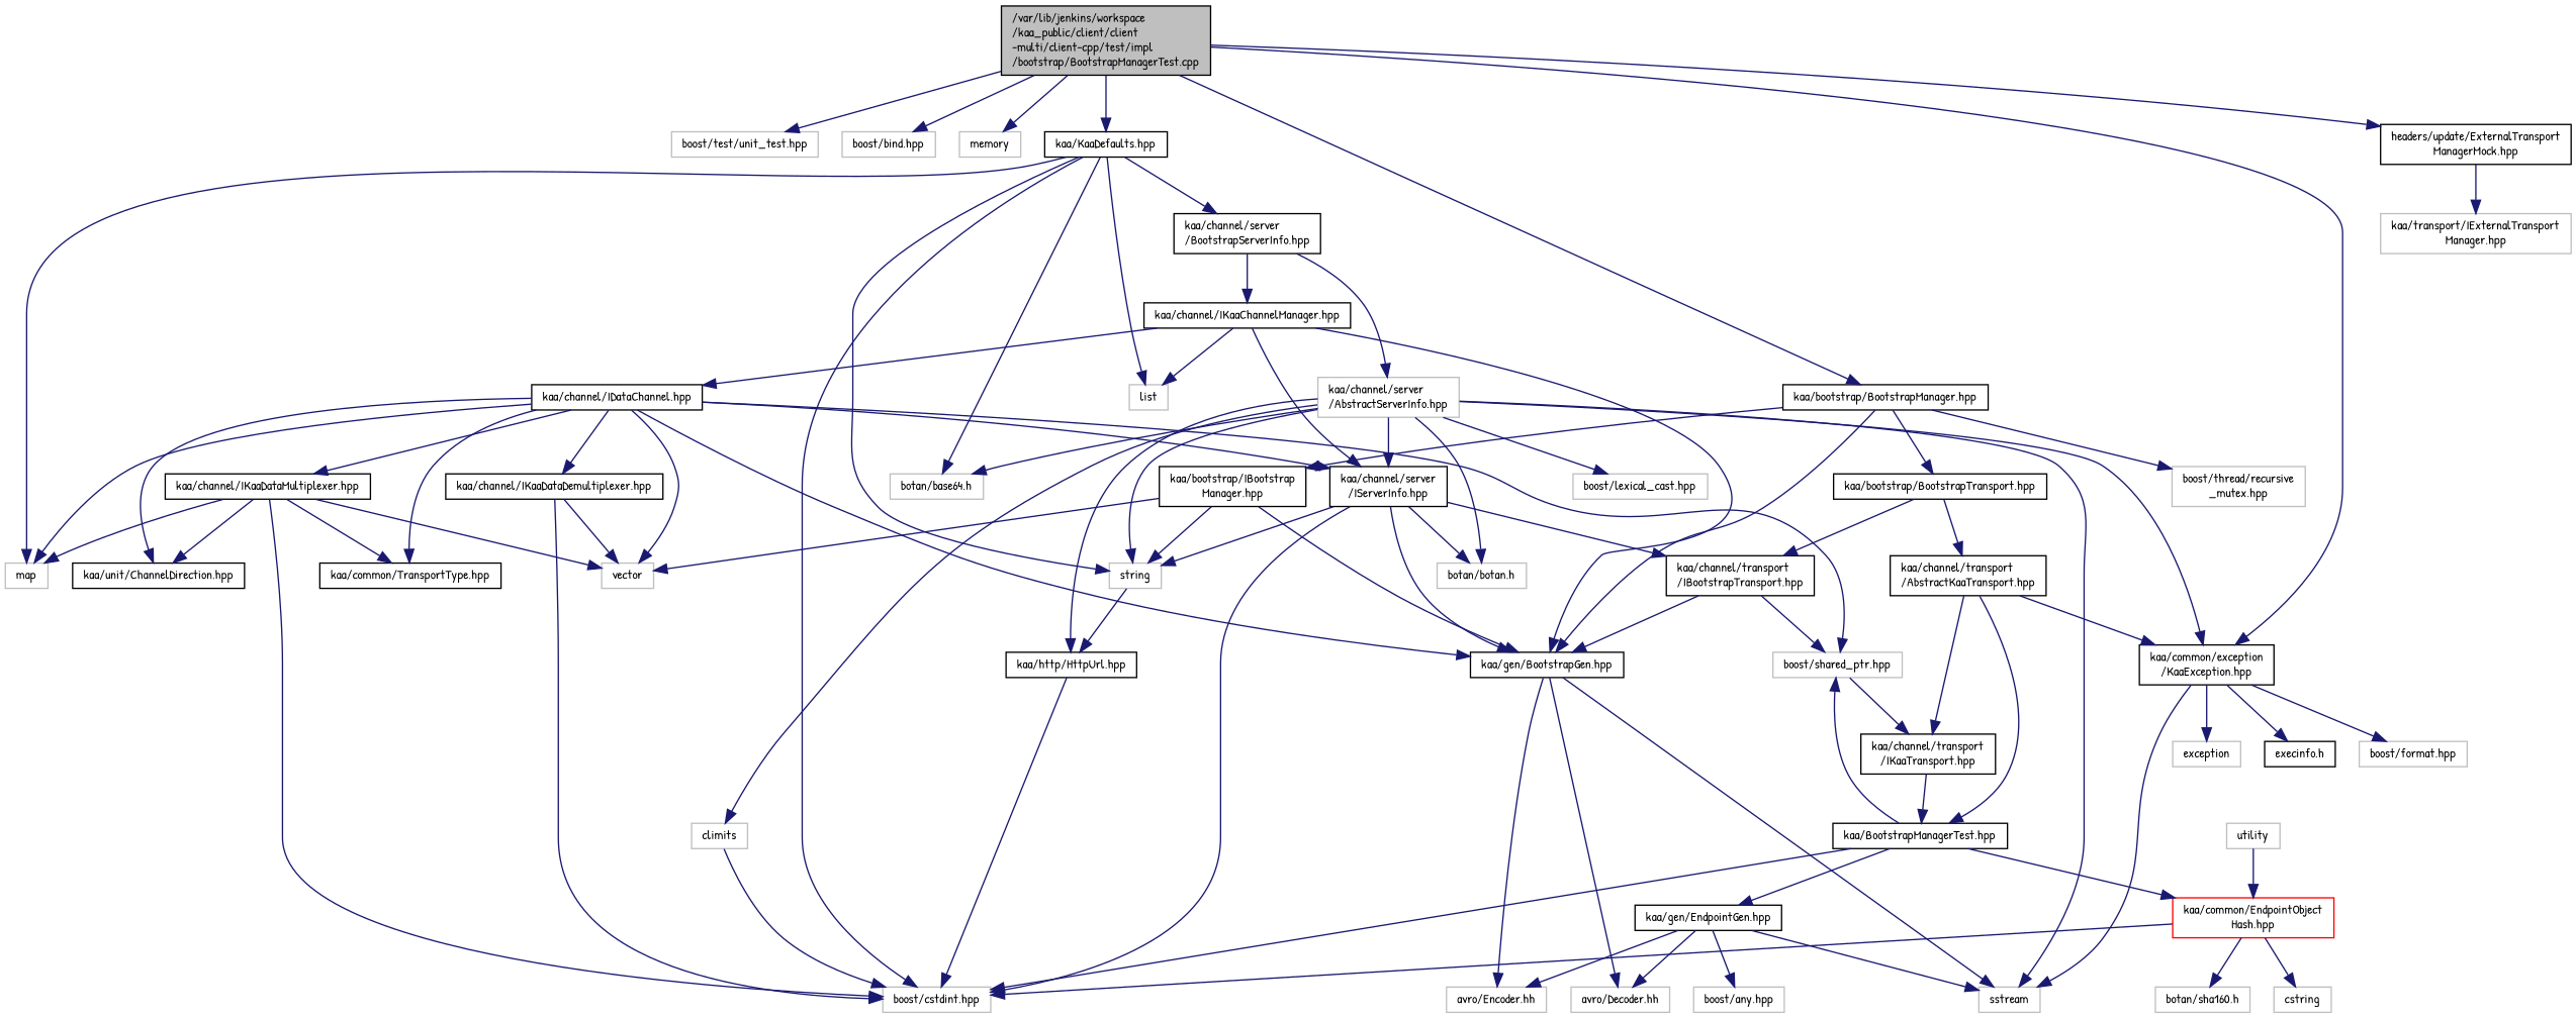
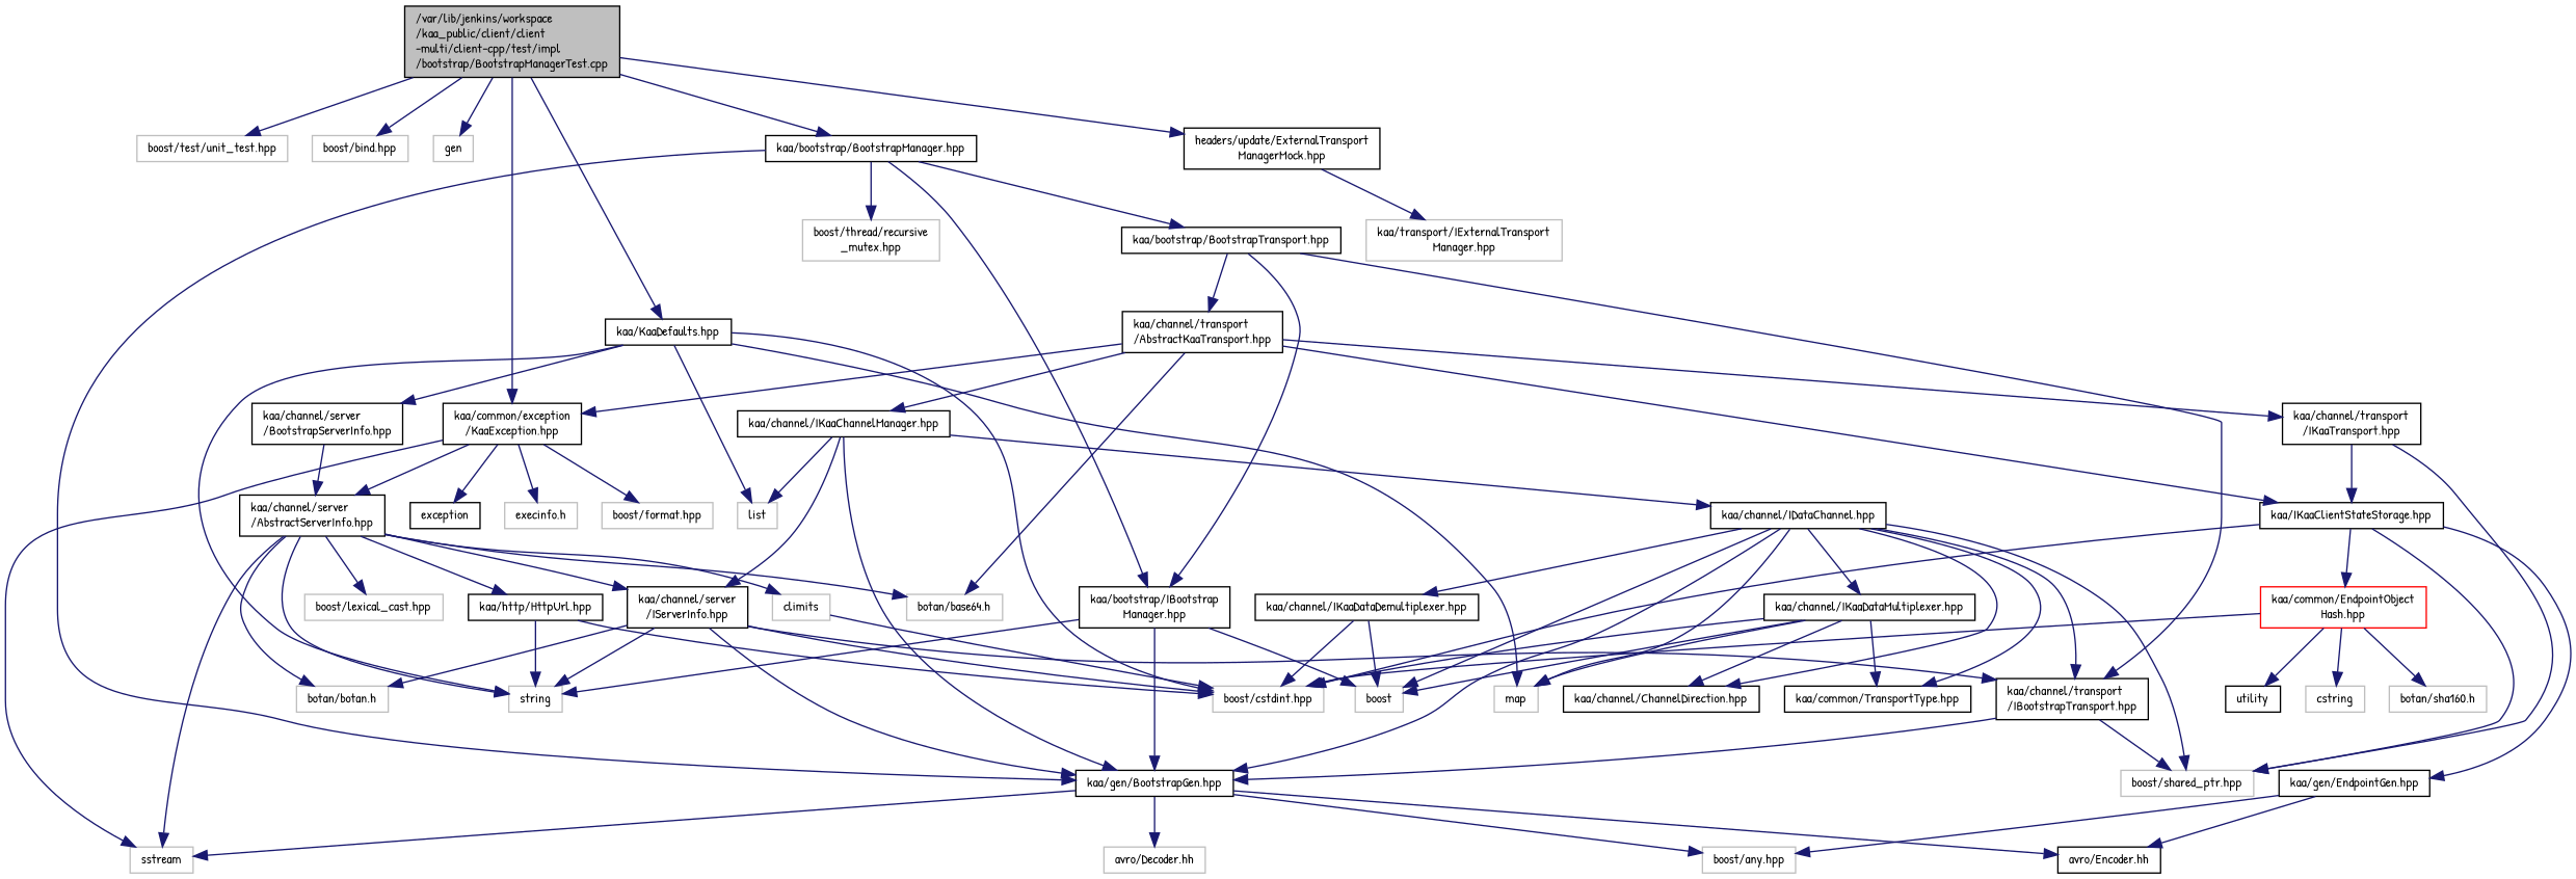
  digraph {
    fontname="Patrick Hand"
    node [color=grey75 fontname="Patrick Hand" fontsize=10 shape=record]
    edge [color=midnightblue fontname="Patrick Hand" fontsize=10 labelfontname=FreeSans labelfontsize=10 style=solid]
    n1 [color=black fillcolor=grey75 fontcolor=black height=0.2 label="/var/lib/jenkins/workspace\l/kaa_public/client/client\l-multi/client-cpp/test/impl\l/bootstrap/BootstrapManagerTest.cpp" style=filled width=0.4]
    n2 [height=0.2 label="boost/test/unit_test.hpp" width=0.4]
    n3 [height=0.2 label="boost/bind.hpp" width=0.4]
-   n4 [height=0.2 label=memory width=0.4]
+   n4 [height=0.2 label=gen width=0.4]
    n5 [color=black height=0.2 label="kaa/KaaDefaults.hpp" width=0.4]
    n6 [color=black height=0.2 label="kaa/common/exception\l/KaaException.hpp" width=0.4]
    n7 [color=black height=0.2 label="kaa/bootstrap/BootstrapManager.hpp" width=0.4]
    n8 [color=black height=0.2 label="headers/update/ExternalTransport\lManagerMock.hpp" width=0.4]
    n9 [height=0.2 label=map width=0.4]
    n10 [height=0.2 label=list width=0.4]
    n11 [height=0.2 label=string width=0.4]
    n12 [height=0.2 label="botan/base64.h" width=0.4]
    n13 [height=0.2 label="boost/cstdint.hpp" width=0.4]
    n14 [color=black height=0.2 label="kaa/channel/server\l/BootstrapServerInfo.hpp" width=0.4]
    n15 [height=0.2 label=sstream width=0.4]
    n16 [height=0.2 label="boost/format.hpp" width=0.4]
-   n17 [height=0.2 label=exception width=0.4]
-   n18 [color=black height=0.2 label="execinfo.h" width=0.4]
+   n17 [color=black height=0.2 label=exception width=0.4]
+   n18 [height=0.2 label="execinfo.h" width=0.4]
    n19 [color=black height=0.2 label="kaa/gen/BootstrapGen.hpp" width=0.4]
    n20 [color=black height=0.2 label="kaa/bootstrap/IBootstrap\lManager.hpp" width=0.4]
    n21 [color=black height=0.2 label="kaa/bootstrap/BootstrapTransport.hpp" width=0.4]
    n22 [height=0.2 label="boost/thread/recursive\l_mutex.hpp" width=0.4]
    n23 [height=0.2 label="kaa/transport/IExternalTransport\lManager.hpp" width=0.4]
-   n24 [height=0.2 label="kaa/channel/server\l/AbstractServerInfo.hpp" width=0.4]
+   n24 [color=black height=0.2 label="kaa/channel/server\l/AbstractServerInfo.hpp" width=0.4]
    n25 [height=0.2 label=climits width=0.4]
    n26 [height=0.2 label="boost/lexical_cast.hpp" width=0.4]
    n27 [height=0.2 label="botan/botan.h" width=0.4]
    n28 [color=black height=0.2 label="kaa/channel/server\l/IServerInfo.hpp" width=0.4]
    n29 [color=black height=0.2 label="kaa/http/HttpUrl.hpp" width=0.4]
    n30 [color=black height=0.2 label="kaa/channel/transport\l/IBootstrapTransport.hpp" width=0.4]
    n31 [height=0.2 label="boost/shared_ptr.hpp" width=0.4]
    n32 [height=0.2 label="boost/any.hpp" width=0.4]
-   n33 [height=0.2 label="avro/Encoder.hh" width=0.4]
+   n33 [color=black height=0.2 label="avro/Encoder.hh" width=0.4]
    n34 [height=0.2 label="avro/Decoder.hh" width=0.4]
-   n35 [height=0.2 label=vector width=0.4]
+   n35 [height=0.2 label=boost width=0.4]
    n36 [color=black height=0.2 label="kaa/channel/transport\l/AbstractKaaTransport.hpp" width=0.4]
    n37 [color=black height=0.2 label="kaa/channel/transport\l/IKaaTransport.hpp" width=0.4]
-   n38 [color=black height=0.2 label="kaa/BootstrapManagerTest.hpp" width=0.4]
+   n38 [color=black height=0.2 label="kaa/IKaaClientStateStorage.hpp" width=0.4]
    n39 [color=black height=0.2 label="kaa/channel/IKaaChannelManager.hpp" width=0.4]
    n40 [color=black height=0.2 label="kaa/gen/EndpointGen.hpp" width=0.4]
    n41 [color=red height=0.2 label="kaa/common/EndpointObject\lHash.hpp" width=0.4]
    n42 [color=black height=0.2 label="kaa/channel/IDataChannel.hpp" width=0.4]
-   n43 [height=0.2 label=utility width=0.4]
+   n43 [color=black height=0.2 label=utility width=0.4]
    n44 [height=0.2 label=cstring width=0.4]
    n45 [height=0.2 label="botan/sha160.h" width=0.4]
    n46 [color=black height=0.2 label="kaa/common/TransportType.hpp" width=0.4]
-   n47 [color=black height=0.2 label="kaa/unit/ChannelDirection.hpp" width=0.4]
+   n47 [color=black height=0.2 label="kaa/channel/ChannelDirection.hpp" width=0.4]
    n48 [color=black height=0.2 label="kaa/channel/IKaaDataMultiplexer.hpp" width=0.4]
    n49 [color=black height=0.2 label="kaa/channel/IKaaDataDemultiplexer.hpp" width=0.4]
    n1 -> n2
    n1 -> n3
    n1 -> n4
    n1 -> n5
    n1 -> n6
    n1 -> n7
    n1 -> n8
    n5 -> n9
    n5 -> n10
    n5 -> n11
-   n5 -> n12
+   n36 -> n12
    n5 -> n13
    n5 -> n14
    n6 -> n15
    n6 -> n16
    n6 -> n17
    n6 -> n18
    n7 -> n19
    n7 -> n20
    n7 -> n21
    n7 -> n22
    n8 -> n23
    n14 -> n24
    n19 -> n15
+   n19 -> n32
    n19 -> n33
    n19 -> n34
    n20 -> n11
    n20 -> n19
    n20 -> n35
+   n21 -> n20
    n21 -> n30
    n21 -> n36
-   n24 -> n6
+   n6 -> n24
    n24 -> n11
    n24 -> n12
    n24 -> n15
    n24 -> n25
    n24 -> n26
    n24 -> n27
    n24 -> n28
    n24 -> n29
    n25 -> n13
    n28 -> n11
    n28 -> n13
    n28 -> n19
    n28 -> n27
    n28 -> n30
-   n11 -> n29
+   n29 -> n11
    n29 -> n13
    n30 -> n19
    n30 -> n31
    n36 -> n6
    n36 -> n37
    n36 -> n38
-   n14 -> n39
-   n31 -> n37
+   n36 -> n39
+   n37 -> n31
    n37 -> n38
    n38 -> n13
    n38 -> n31
    n38 -> n40
    n38 -> n41
    n39 -> n10
    n39 -> n19
    n39 -> n28
    n39 -> n42
-   n40 -> n15
    n40 -> n32
    n40 -> n33
-   n40 -> n34
    n41 -> n13
-   n43 -> n41
+   n41 -> n43
    n41 -> n44
    n41 -> n45
    n42 -> n9
    n42 -> n19
-   n42 -> n28
+   n42 -> n30
    n42 -> n31
    n42 -> n35
    n42 -> n46
    n42 -> n47
    n42 -> n48
    n42 -> n49
    n48 -> n9
    n48 -> n13
    n48 -> n35
    n48 -> n46
    n48 -> n47
    n49 -> n13
    n49 -> n35
  }
